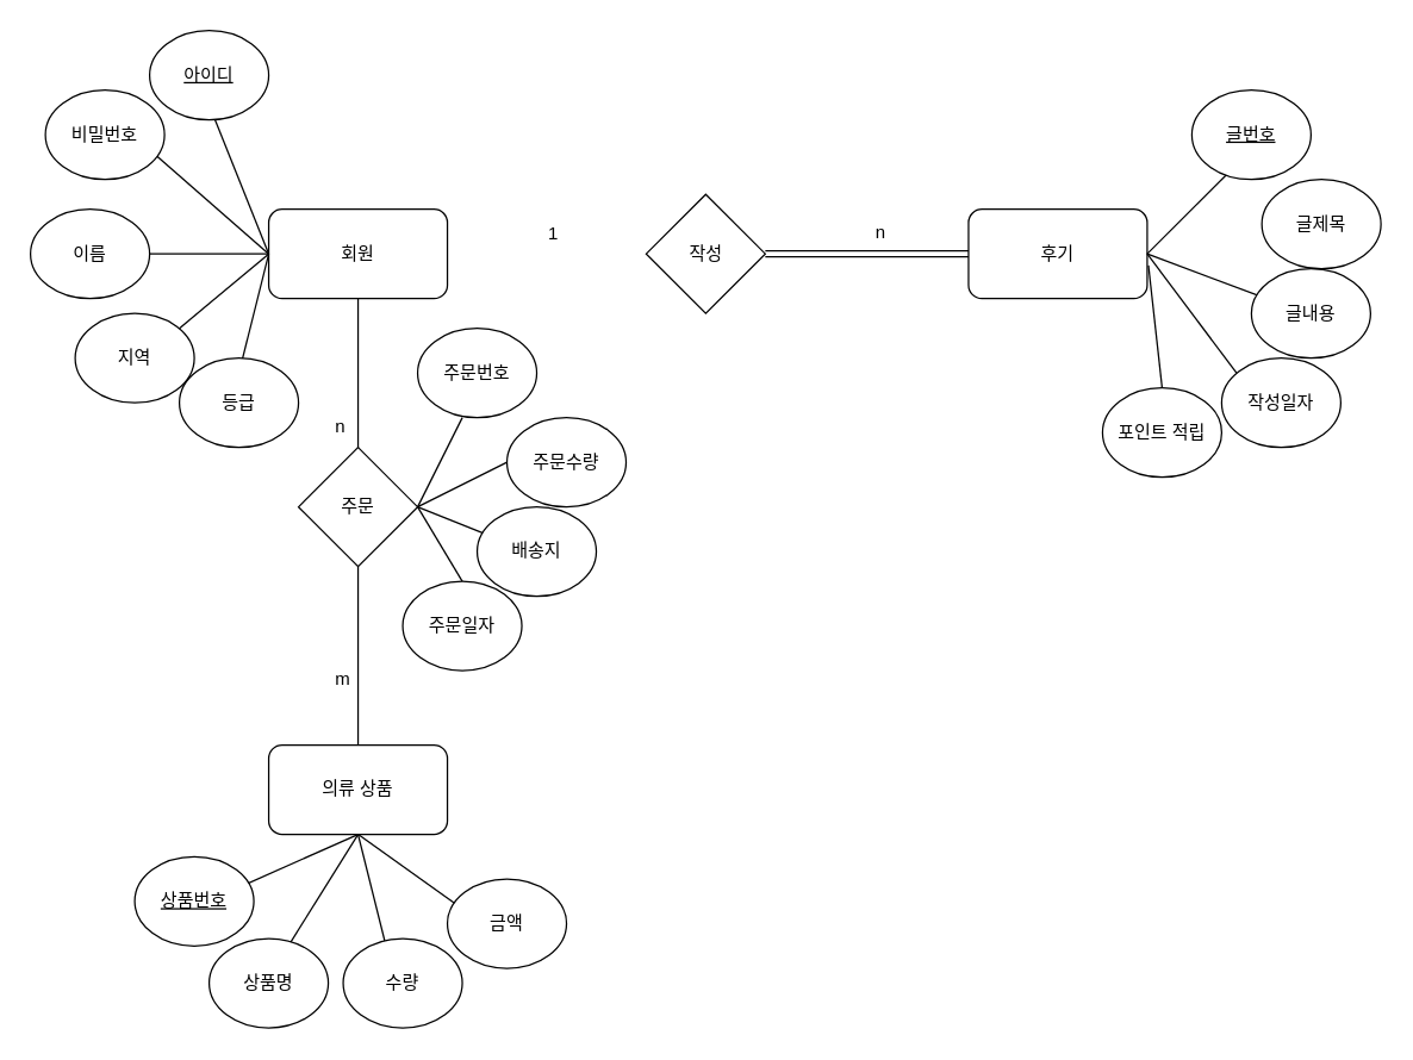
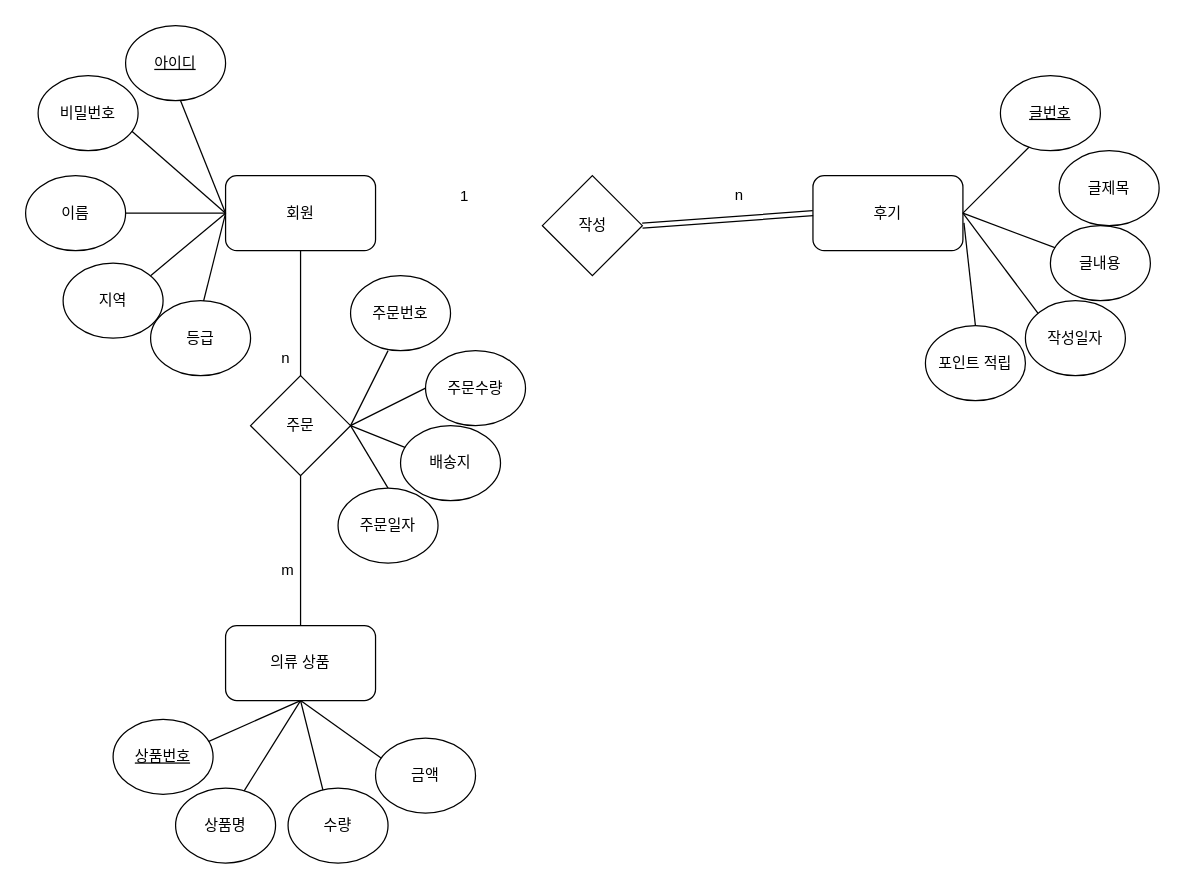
  <mxCell id="0" />
  <mxCell id="1" parent="0" />
  <mxCell id="2" value="회원" style="rounded=1;whiteSpace=wrap;html=1;" vertex="1" parent="1"><mxGeometry x="180" y="140" width="120" height="60" as="geometry" /></mxCell>
  <mxCell id="3" value="의류 상품&lt;span style=&quot;color: rgba(0, 0, 0, 0); font-family: monospace; font-size: 0px; text-align: start;&quot;&gt;%3CmxGraphModel%3E%3Croot%3E%3CmxCell%20id%3D%220%22%2F%3E%3CmxCell%20id%3D%221%22%20parent%3D%220%22%2F%3E%3CmxCell%20id%3D%222%22%20value%3D%22%ED%9A%8C%EC%9B%90%22%20style%3D%22rounded%3D1%3BwhiteSpace%3Dwrap%3Bhtml%3D1%3B%22%20vertex%3D%221%22%20parent%3D%221%22%3E%3CmxGeometry%20x%3D%22270%22%20y%3D%22180%22%20width%3D%22120%22%20height%3D%2260%22%20as%3D%22geometry%22%2F%3E%3C%2FmxCell%3E%3C%2Froot%3E%3C%2FmxGraphModel%3E&lt;/span&gt;" style="rounded=1;whiteSpace=wrap;html=1;" vertex="1" parent="1"><mxGeometry x="180" y="500" width="120" height="60" as="geometry" /></mxCell>
  <mxCell id="4" value="후기" style="rounded=1;whiteSpace=wrap;html=1;" vertex="1" parent="1"><mxGeometry x="650" y="140" width="120" height="60" as="geometry" /></mxCell>
  <mxCell id="5" style="edgeStyle=orthogonalEdgeStyle;rounded=0;orthogonalLoop=1;jettySize=auto;html=1;exitX=0.5;exitY=1;exitDx=0;exitDy=0;" edge="1" parent="1" source="4" target="4"><mxGeometry relative="1" as="geometry" /></mxCell>
  <mxCell id="6" value="" style="shape=link;html=1;rounded=0;entryX=0;entryY=0.5;entryDx=0;entryDy=0;exitX=1;exitY=0.5;exitDx=0;exitDy=0;" edge="1" parent="1" source="7" target="4"><mxGeometry width="100" relative="1" as="geometry"><mxPoint x="510" y="160" as="sourcePoint" /><mxPoint x="650" y="159.5" as="targetPoint" /></mxGeometry></mxCell>
- <mxCell id="7" value="작성" style="rhombus;whiteSpace=wrap;html=1;" vertex="1" parent="1"><mxGeometry x="433.5" y="130" width="80" height="80" as="geometry" /></mxCell>
+ <mxCell id="7" value="작성" style="rhombus;whiteSpace=wrap;html=1;" vertex="1" parent="1"><mxGeometry x="433.5" y="140" width="80" height="80" as="geometry" /></mxCell>
  <mxCell id="8" value="" style="endArrow=none;html=1;rounded=0;entryX=0.5;entryY=1;entryDx=0;entryDy=0;" edge="1" parent="1" target="2"><mxGeometry width="50" height="50" relative="1" as="geometry"><mxPoint x="240" y="310" as="sourcePoint" /><mxPoint x="370" y="250" as="targetPoint" /></mxGeometry></mxCell>
  <mxCell id="9" value="주문" style="rhombus;whiteSpace=wrap;html=1;" vertex="1" parent="1"><mxGeometry x="200" y="300" width="80" height="80" as="geometry" /></mxCell>
  <mxCell id="10" value="" style="endArrow=none;html=1;rounded=0;exitX=0.5;exitY=0;exitDx=0;exitDy=0;" edge="1" parent="1" source="3"><mxGeometry width="50" height="50" relative="1" as="geometry"><mxPoint x="320" y="480" as="sourcePoint" /><mxPoint x="240" y="380" as="targetPoint" /><Array as="points"><mxPoint x="240" y="380" /></Array></mxGeometry></mxCell>
  <mxCell id="11" value="" style="endArrow=none;html=1;rounded=0;entryX=0;entryY=0.5;entryDx=0;entryDy=0;" edge="1" parent="1" target="2"><mxGeometry width="50" height="50" relative="1" as="geometry"><mxPoint x="140" y="70" as="sourcePoint" /><mxPoint x="370" y="250" as="targetPoint" /></mxGeometry></mxCell>
  <mxCell id="12" value="" style="endArrow=none;html=1;rounded=0;" edge="1" parent="1"><mxGeometry width="50" height="50" relative="1" as="geometry"><mxPoint x="100" y="100" as="sourcePoint" /><mxPoint x="180" y="170" as="targetPoint" /></mxGeometry></mxCell>
  <mxCell id="13" value="" style="endArrow=none;html=1;rounded=0;" edge="1" parent="1"><mxGeometry width="50" height="50" relative="1" as="geometry"><mxPoint x="100" y="170" as="sourcePoint" /><mxPoint x="180" y="170" as="targetPoint" /><Array as="points" /></mxGeometry></mxCell>
  <mxCell id="14" value="아이디" style="ellipse;whiteSpace=wrap;html=1;fontStyle=4" vertex="1" parent="1"><mxGeometry x="100" y="20" width="80" height="60" as="geometry" /></mxCell>
  <mxCell id="15" value="비밀번호" style="ellipse;whiteSpace=wrap;html=1;" vertex="1" parent="1"><mxGeometry x="30" y="60" width="80" height="60" as="geometry" /></mxCell>
  <mxCell id="16" value="이름" style="ellipse;whiteSpace=wrap;html=1;" vertex="1" parent="1"><mxGeometry y="140" width="80" height="60" as="geometry" x="20" /></mxCell>
  <mxCell id="17" value="" style="endArrow=none;html=1;rounded=0;" edge="1" parent="1"><mxGeometry width="50" height="50" relative="1" as="geometry"><mxPoint x="120" y="220" as="sourcePoint" /><mxPoint x="180" y="170" as="targetPoint" /><Array as="points" /></mxGeometry></mxCell>
  <mxCell id="18" value="지역" style="ellipse;whiteSpace=wrap;html=1;" vertex="1" parent="1"><mxGeometry x="50" y="210" width="80" height="60" as="geometry" /></mxCell>
  <mxCell id="19" value="" style="endArrow=none;html=1;rounded=0;entryX=0;entryY=0.5;entryDx=0;entryDy=0;" edge="1" parent="1" target="2"><mxGeometry width="50" height="50" relative="1" as="geometry"><mxPoint x="160" y="250" as="sourcePoint" /><mxPoint x="190" y="180" as="targetPoint" /><Array as="points" /></mxGeometry></mxCell>
  <mxCell id="20" value="등급" style="ellipse;whiteSpace=wrap;html=1;" vertex="1" parent="1"><mxGeometry x="120" y="240" width="80" height="60" as="geometry" /></mxCell>
  <mxCell id="21" value="" style="endArrow=none;html=1;rounded=0;" edge="1" parent="1"><mxGeometry width="50" height="50" relative="1" as="geometry"><mxPoint x="770" y="170" as="sourcePoint" /><mxPoint x="830" y="110" as="targetPoint" /></mxGeometry></mxCell>
  <mxCell id="22" value="" style="endArrow=none;html=1;rounded=0;exitX=1;exitY=0.5;exitDx=0;exitDy=0;" edge="1" parent="1" source="4"><mxGeometry width="50" height="50" relative="1" as="geometry"><mxPoint x="780" y="180" as="sourcePoint" /><mxPoint x="850" y="200" as="targetPoint" /></mxGeometry></mxCell>
  <mxCell id="23" value="" style="endArrow=none;html=1;rounded=0;exitX=1;exitY=0.5;exitDx=0;exitDy=0;" edge="1" parent="1" source="4"><mxGeometry width="50" height="50" relative="1" as="geometry"><mxPoint x="780" y="180" as="sourcePoint" /><mxPoint x="830" y="250" as="targetPoint" /></mxGeometry></mxCell>
  <mxCell id="24" value="" style="endArrow=none;html=1;rounded=0;exitX=1.007;exitY=0.63;exitDx=0;exitDy=0;exitPerimeter=0;" edge="1" parent="1" source="4"><mxGeometry width="50" height="50" relative="1" as="geometry"><mxPoint x="780" y="180" as="sourcePoint" /><mxPoint x="780" y="260" as="targetPoint" /></mxGeometry></mxCell>
  <mxCell id="25" value="글번호" style="ellipse;whiteSpace=wrap;html=1;fontStyle=4" vertex="1" parent="1"><mxGeometry x="800" y="60" width="80" height="60" as="geometry" /></mxCell>
  <mxCell id="26" value="글제목" style="ellipse;whiteSpace=wrap;html=1;" vertex="1" parent="1"><mxGeometry x="847" y="120" width="80" height="60" as="geometry" /></mxCell>
  <mxCell id="27" value="글내용" style="ellipse;whiteSpace=wrap;html=1;" vertex="1" parent="1"><mxGeometry x="840" y="180" width="80" height="60" as="geometry" /></mxCell>
  <mxCell id="28" value="작성일자" style="ellipse;whiteSpace=wrap;html=1;" vertex="1" parent="1"><mxGeometry x="820" y="240" width="80" height="60" as="geometry" /></mxCell>
  <mxCell id="29" value="포인트 적립" style="ellipse;whiteSpace=wrap;html=1;" vertex="1" parent="1"><mxGeometry x="740" y="260" width="80" height="60" as="geometry" /></mxCell>
  <mxCell id="30" value="" style="endArrow=none;html=1;rounded=0;" edge="1" parent="1"><mxGeometry width="50" height="50" relative="1" as="geometry"><mxPoint x="280" y="340" as="sourcePoint" /><mxPoint x="310" y="280" as="targetPoint" /></mxGeometry></mxCell>
  <mxCell id="31" value="" style="endArrow=none;html=1;rounded=0;" edge="1" parent="1"><mxGeometry width="50" height="50" relative="1" as="geometry"><mxPoint x="280" y="340" as="sourcePoint" /><mxPoint x="340" y="310" as="targetPoint" /></mxGeometry></mxCell>
  <mxCell id="32" value="" style="endArrow=none;html=1;rounded=0;exitX=1;exitY=0.5;exitDx=0;exitDy=0;" edge="1" parent="1" source="9"><mxGeometry width="50" height="50" relative="1" as="geometry"><mxPoint x="288" y="357.44" as="sourcePoint" /><mxPoint x="330" y="360" as="targetPoint" /></mxGeometry></mxCell>
  <mxCell id="33" value="" style="endArrow=none;html=1;rounded=0;exitX=1;exitY=0.5;exitDx=0;exitDy=0;" edge="1" parent="1" source="9"><mxGeometry width="50" height="50" relative="1" as="geometry"><mxPoint x="290" y="350" as="sourcePoint" /><mxPoint x="310" y="390" as="targetPoint" /></mxGeometry></mxCell>
  <mxCell id="34" value="주문번호" style="ellipse;whiteSpace=wrap;html=1;" vertex="1" parent="1"><mxGeometry x="280" y="220" width="80" height="60" as="geometry" /></mxCell>
  <mxCell id="35" value="주문수량" style="ellipse;whiteSpace=wrap;html=1;" vertex="1" parent="1"><mxGeometry x="340" y="280" width="80" height="60" as="geometry" /></mxCell>
  <mxCell id="36" value="배송지" style="ellipse;whiteSpace=wrap;html=1;" vertex="1" parent="1"><mxGeometry x="320" y="340" width="80" height="60" as="geometry" /></mxCell>
  <mxCell id="37" value="주문일자" style="ellipse;whiteSpace=wrap;html=1;" vertex="1" parent="1"><mxGeometry x="270" y="390" width="80" height="60" as="geometry" /></mxCell>
  <mxCell id="38" value="" style="endArrow=none;html=1;rounded=0;entryX=0.5;entryY=1;entryDx=0;entryDy=0;" edge="1" parent="1" target="3"><mxGeometry width="50" height="50" relative="1" as="geometry"><mxPoint x="150" y="600" as="sourcePoint" /><mxPoint x="430" y="430" as="targetPoint" /></mxGeometry></mxCell>
  <mxCell id="39" value="" style="endArrow=none;html=1;rounded=0;entryX=0.5;entryY=1;entryDx=0;entryDy=0;" edge="1" parent="1" target="3"><mxGeometry width="50" height="50" relative="1" as="geometry"><mxPoint x="190" y="640" as="sourcePoint" /><mxPoint x="250" y="570" as="targetPoint" /></mxGeometry></mxCell>
  <mxCell id="40" value="" style="endArrow=none;html=1;rounded=0;entryX=0.5;entryY=1;entryDx=0;entryDy=0;" edge="1" parent="1" target="3"><mxGeometry width="50" height="50" relative="1" as="geometry"><mxPoint x="260" y="640" as="sourcePoint" /><mxPoint x="250" y="570" as="targetPoint" /></mxGeometry></mxCell>
  <mxCell id="41" value="" style="endArrow=none;html=1;rounded=0;entryX=0.5;entryY=1;entryDx=0;entryDy=0;" edge="1" parent="1" target="3"><mxGeometry width="50" height="50" relative="1" as="geometry"><mxPoint x="310" y="610" as="sourcePoint" /><mxPoint x="250" y="580" as="targetPoint" /></mxGeometry></mxCell>
  <mxCell id="42" value="상품번호" style="ellipse;whiteSpace=wrap;html=1;fontStyle=4" vertex="1" parent="1"><mxGeometry x="90" y="575" width="80" height="60" as="geometry" /></mxCell>
  <mxCell id="43" value="상품명" style="ellipse;whiteSpace=wrap;html=1;" vertex="1" parent="1"><mxGeometry x="140" y="630" width="80" height="60" as="geometry" /></mxCell>
  <mxCell id="44" value="수량" style="ellipse;whiteSpace=wrap;html=1;" vertex="1" parent="1"><mxGeometry x="230" y="630" width="80" height="60" as="geometry" /></mxCell>
  <mxCell id="45" value="금액" style="ellipse;whiteSpace=wrap;html=1;" vertex="1" parent="1"><mxGeometry x="300" y="590" width="80" height="60" as="geometry" /></mxCell>
  <mxCell id="46" value="" style="shape=table;startSize=0;container=1;collapsible=1;childLayout=tableLayout;fixedRows=1;rowLines=0;fontStyle=0;align=center;resizeLast=1;strokeColor=none;fillColor=none;collapsible=0;" vertex="1" parent="1"><mxGeometry x="550" y="140" width="70" height="30" as="geometry" /></mxCell>
  <mxCell id="47" value="" style="shape=tableRow;horizontal=0;startSize=0;swimlaneHead=0;swimlaneBody=0;fillColor=none;collapsible=0;dropTarget=0;points=[[0,0.5],[1,0.5]];portConstraint=eastwest;top=0;left=0;right=0;bottom=0;" vertex="1" parent="46"><mxGeometry width="70" height="30" as="geometry" /></mxCell>
  <mxCell id="48" value="" style="shape=partialRectangle;connectable=0;fillColor=none;top=0;left=0;bottom=0;right=0;editable=1;overflow=hidden;" vertex="1" parent="47"><mxGeometry width="30" height="30" as="geometry"><mxRectangle width="30" height="30" as="alternateBounds" /></mxGeometry></mxCell>
  <mxCell id="49" value="n" style="shape=partialRectangle;connectable=0;fillColor=none;top=0;left=0;bottom=0;right=0;align=left;spacingLeft=6;overflow=hidden;" vertex="1" parent="47"><mxGeometry x="30" width="40" height="30" as="geometry"><mxRectangle width="40" height="30" as="alternateBounds" /></mxGeometry></mxCell>
  <mxCell id="50" value="" style="shape=table;startSize=0;container=1;collapsible=1;childLayout=tableLayout;fixedRows=1;rowLines=0;fontStyle=0;align=center;resizeLast=1;strokeColor=none;fillColor=none;collapsible=0;" vertex="1" parent="1"><mxGeometry x="330" y="141" width="70" height="30" as="geometry" /></mxCell>
  <mxCell id="51" value="" style="shape=tableRow;horizontal=0;startSize=0;swimlaneHead=0;swimlaneBody=0;fillColor=none;collapsible=0;dropTarget=0;points=[[0,0.5],[1,0.5]];portConstraint=eastwest;top=0;left=0;right=0;bottom=0;" vertex="1" parent="50"><mxGeometry width="70" height="30" as="geometry" /></mxCell>
  <mxCell id="52" value="" style="shape=partialRectangle;connectable=0;fillColor=none;top=0;left=0;bottom=0;right=0;editable=1;overflow=hidden;" vertex="1" parent="51"><mxGeometry width="30" height="30" as="geometry"><mxRectangle width="30" height="30" as="alternateBounds" /></mxGeometry></mxCell>
  <mxCell id="53" value="1" style="shape=partialRectangle;connectable=0;fillColor=none;top=0;left=0;bottom=0;right=0;align=left;spacingLeft=6;overflow=hidden;" vertex="1" parent="51"><mxGeometry x="30" width="40" height="30" as="geometry"><mxRectangle width="40" height="30" as="alternateBounds" /></mxGeometry></mxCell>
  <mxCell id="54" value="" style="shape=table;startSize=0;container=1;collapsible=1;childLayout=tableLayout;fixedRows=1;rowLines=0;fontStyle=0;align=center;resizeLast=1;strokeColor=none;fillColor=none;collapsible=0;" vertex="1" parent="1"><mxGeometry x="187" y="270" width="70" height="50" as="geometry" /></mxCell>
  <mxCell id="55" value="" style="shape=tableRow;horizontal=0;startSize=0;swimlaneHead=0;swimlaneBody=0;fillColor=none;collapsible=0;dropTarget=0;points=[[0,0.5],[1,0.5]];portConstraint=eastwest;top=0;left=0;right=0;bottom=0;" vertex="1" parent="54"><mxGeometry width="70" height="30" as="geometry" /></mxCell>
  <mxCell id="56" value="" style="shape=partialRectangle;connectable=0;fillColor=none;top=0;left=0;bottom=0;right=0;editable=1;overflow=hidden;" vertex="1" parent="55"><mxGeometry width="30" height="30" as="geometry"><mxRectangle width="30" height="30" as="alternateBounds" /></mxGeometry></mxCell>
  <mxCell id="57" value="n" style="shape=partialRectangle;connectable=0;fillColor=none;top=0;left=0;bottom=0;right=0;align=left;spacingLeft=6;overflow=hidden;" vertex="1" parent="55"><mxGeometry x="30" width="40" height="30" as="geometry"><mxRectangle width="40" height="30" as="alternateBounds" /></mxGeometry></mxCell>
  <mxCell id="58" value="" style="shape=table;startSize=0;container=1;collapsible=1;childLayout=tableLayout;fixedRows=1;rowLines=0;fontStyle=0;align=center;resizeLast=1;strokeColor=none;fillColor=none;collapsible=0;" vertex="1" parent="1"><mxGeometry x="187" y="440" width="70" height="30" as="geometry" /></mxCell>
  <mxCell id="59" value="" style="shape=tableRow;horizontal=0;startSize=0;swimlaneHead=0;swimlaneBody=0;fillColor=none;collapsible=0;dropTarget=0;points=[[0,0.5],[1,0.5]];portConstraint=eastwest;top=0;left=0;right=0;bottom=0;" vertex="1" parent="58"><mxGeometry width="70" height="30" as="geometry" /></mxCell>
  <mxCell id="60" value="" style="shape=partialRectangle;connectable=0;fillColor=none;top=0;left=0;bottom=0;right=0;editable=1;overflow=hidden;" vertex="1" parent="59"><mxGeometry width="30" height="30" as="geometry"><mxRectangle width="30" height="30" as="alternateBounds" /></mxGeometry></mxCell>
  <mxCell id="61" value="m" style="shape=partialRectangle;connectable=0;fillColor=none;top=0;left=0;bottom=0;right=0;align=left;spacingLeft=6;overflow=hidden;" vertex="1" parent="59"><mxGeometry x="30" width="40" height="30" as="geometry"><mxRectangle width="40" height="30" as="alternateBounds" /></mxGeometry></mxCell>
